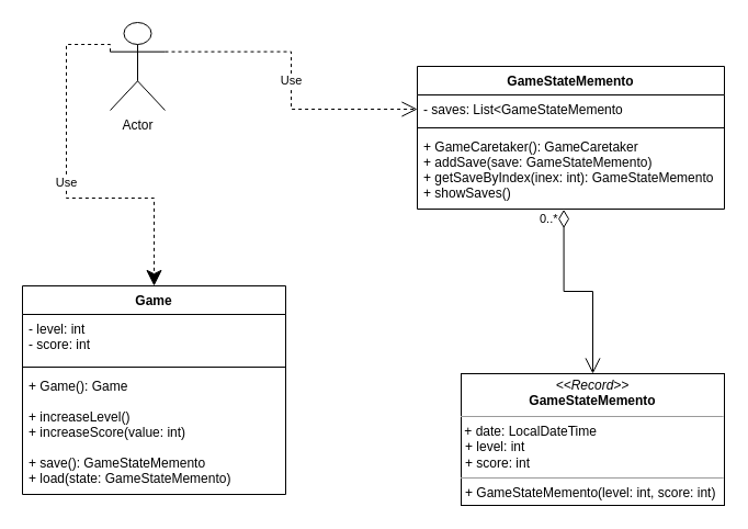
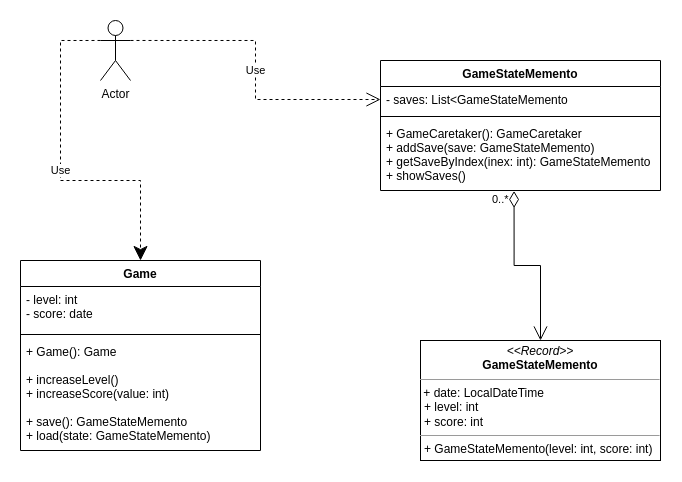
  <mxCell id="0" />
  <mxCell id="1" parent="0" />
  <mxCell id="2" value="&lt;p style=&quot;margin:0px;margin-top:4px;text-align:center;&quot;&gt;&lt;i&gt;&amp;lt;&amp;lt;Record&amp;gt;&amp;gt;&lt;/i&gt;&lt;br&gt;&lt;b&gt;GameStateMemento&lt;/b&gt;&lt;/p&gt;&lt;hr size=&quot;1&quot;&gt;&amp;nbsp;+ date: LocalDateTime&lt;br&gt;&lt;p style=&quot;margin:0px;margin-left:4px;&quot;&gt;+ level: int&lt;br&gt;+ score: int&lt;/p&gt;&lt;hr size=&quot;1&quot;&gt;&lt;p style=&quot;margin:0px;margin-left:4px;&quot;&gt;+ GameStateMemento(level: int, score: int)&lt;br&gt;&lt;br&gt;&lt;/p&gt;" style="verticalAlign=top;align=left;overflow=fill;fontSize=12;fontFamily=Helvetica;html=1;" parent="1" vertex="1"><mxGeometry x="420" y="340" width="240" height="120" as="geometry" /></mxCell>
  <mxCell id="3" value="Game" style="swimlane;fontStyle=1;align=center;verticalAlign=top;childLayout=stackLayout;horizontal=1;startSize=26;horizontalStack=0;resizeParent=1;resizeParentMax=0;resizeLast=0;collapsible=1;marginBottom=0;" parent="1" vertex="1"><mxGeometry x="20" y="260" width="240" height="190" as="geometry" /></mxCell>
- <mxCell id="4" value="- level: int&#10;- score: int" style="text;strokeColor=none;fillColor=none;align=left;verticalAlign=top;spacingLeft=4;spacingRight=4;overflow=hidden;rotatable=0;points=[[0,0.5],[1,0.5]];portConstraint=eastwest;" parent="3" vertex="1"><mxGeometry y="26" width="240" height="44" as="geometry" /></mxCell>
+ <mxCell id="4" value="- level: int&#10;- score: date" style="text;strokeColor=none;fillColor=none;align=left;verticalAlign=top;spacingLeft=4;spacingRight=4;overflow=hidden;rotatable=0;points=[[0,0.5],[1,0.5]];portConstraint=eastwest;" parent="3" vertex="1"><mxGeometry y="26" width="240" height="44" as="geometry" /></mxCell>
  <mxCell id="5" value="" style="line;strokeWidth=1;fillColor=none;align=left;verticalAlign=middle;spacingTop=-1;spacingLeft=3;spacingRight=3;rotatable=0;labelPosition=right;points=[];portConstraint=eastwest;strokeColor=inherit;" parent="3" vertex="1"><mxGeometry y="70" width="240" height="8" as="geometry" /></mxCell>
  <mxCell id="6" value="+ Game(): Game&#10;&#10;+ increaseLevel()&#10;+ increaseScore(value: int)&#10;&#10;+ save(): GameStateMemento&#10;+ load(state: GameStateMemento)" style="text;strokeColor=none;fillColor=none;align=left;verticalAlign=top;spacingLeft=4;spacingRight=4;overflow=hidden;rotatable=0;points=[[0,0.5],[1,0.5]];portConstraint=eastwest;" parent="3" vertex="1"><mxGeometry y="78" width="240" height="112" as="geometry" /></mxCell>
  <mxCell id="7" value="GameStateMemento" style="swimlane;fontStyle=1;align=center;verticalAlign=top;childLayout=stackLayout;horizontal=1;startSize=26;horizontalStack=0;resizeParent=1;resizeParentMax=0;resizeLast=0;collapsible=1;marginBottom=0;" parent="1" vertex="1"><mxGeometry x="380" y="60" width="280" height="130" as="geometry" /></mxCell>
  <mxCell id="8" value="- saves: List&lt;GameStateMemento" style="text;strokeColor=none;fillColor=none;align=left;verticalAlign=top;spacingLeft=4;spacingRight=4;overflow=hidden;rotatable=0;points=[[0,0.5],[1,0.5]];portConstraint=eastwest;" parent="7" vertex="1"><mxGeometry y="26" width="280" height="26" as="geometry" /></mxCell>
  <mxCell id="9" value="" style="line;strokeWidth=1;fillColor=none;align=left;verticalAlign=middle;spacingTop=-1;spacingLeft=3;spacingRight=3;rotatable=0;labelPosition=right;points=[];portConstraint=eastwest;strokeColor=inherit;" parent="7" vertex="1"><mxGeometry y="52" width="280" height="8" as="geometry" /></mxCell>
  <mxCell id="10" value="+ GameCaretaker(): GameCaretaker&#10;+ addSave(save: GameStateMemento)&#10;+ getSaveByIndex(inex: int): GameStateMemento&#10;+ showSaves()" style="text;strokeColor=none;fillColor=none;align=left;verticalAlign=top;spacingLeft=4;spacingRight=4;overflow=hidden;rotatable=0;points=[[0,0.5],[1,0.5]];portConstraint=eastwest;" parent="7" vertex="1"><mxGeometry y="60" width="280" height="70" as="geometry" /></mxCell>
- <mxCell id="11" value="Actor" style="shape=umlActor;verticalLabelPosition=bottom;verticalAlign=top;html=1;outlineConnect=0;" parent="1" vertex="1"><mxGeometry x="100" y="20" width="50" height="80" as="geometry" /></mxCell>
+ <mxCell id="11" value="Actor" style="shape=umlActor;verticalLabelPosition=bottom;verticalAlign=top;html=1;outlineConnect=0;" parent="1" vertex="1"><mxGeometry x="100" y="20" width="30" height="60" as="geometry" /></mxCell>
  <mxCell id="12" value="Use" style="endArrow=open;endSize=12;dashed=1;html=1;rounded=0;exitX=1;exitY=0.333;exitDx=0;exitDy=0;exitPerimeter=0;entryX=0;entryY=0.5;entryDx=0;entryDy=0;edgeStyle=orthogonalEdgeStyle;" parent="1" source="11" target="8" edge="1"><mxGeometry width="160" relative="1" as="geometry"><mxPoint x="450" y="210" as="sourcePoint" /><mxPoint x="610" y="210" as="targetPoint" /></mxGeometry></mxCell>
  <mxCell id="13" value="Use" style="endArrow=classic;endSize=12;dashed=1;html=1;rounded=0;exitX=0;exitY=0.333;exitDx=0;exitDy=0;exitPerimeter=0;entryX=0.5;entryY=0;entryDx=0;entryDy=0;edgeStyle=orthogonalEdgeStyle;" parent="1" source="11" target="3" edge="1"><mxGeometry width="160" relative="1" as="geometry"><mxPoint x="240" y="260" as="sourcePoint" /><mxPoint x="400" y="260" as="targetPoint" /><Array as="points"><mxPoint x="60" y="40" /><mxPoint x="60" y="180" /><mxPoint x="140" y="180" /></Array></mxGeometry></mxCell>
  <mxCell id="14" value="0..*" style="endArrow=open;html=1;endSize=12;startArrow=diamondThin;startSize=14;startFill=0;edgeStyle=orthogonalEdgeStyle;align=left;verticalAlign=bottom;rounded=0;exitX=0.477;exitY=1.007;exitDx=0;exitDy=0;exitPerimeter=0;entryX=0.5;entryY=0;entryDx=0;entryDy=0;" parent="1" source="10" target="2" edge="1"><mxGeometry x="-0.809" y="-24" relative="1" as="geometry"><mxPoint x="370" y="310" as="sourcePoint" /><mxPoint x="530" y="310" as="targetPoint" /><mxPoint as="offset" /></mxGeometry></mxCell>
